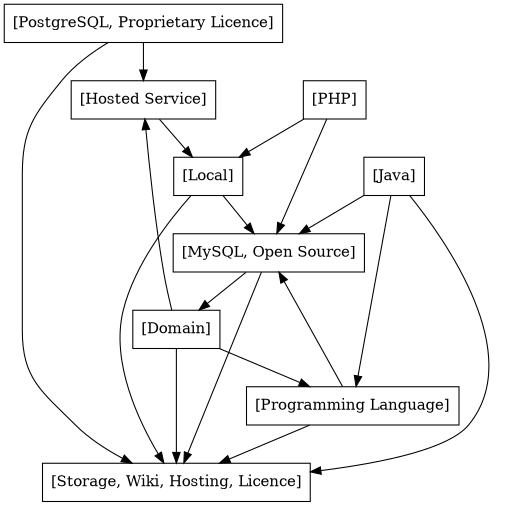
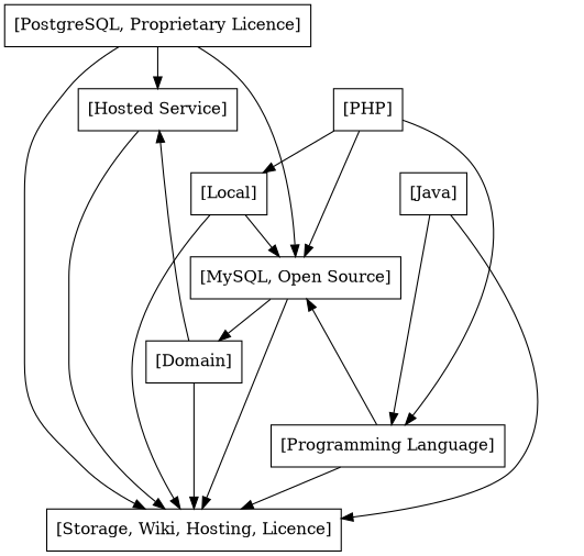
  digraph {
    fontname="DejaVu Serif"
    rankdir=TB
    node [fontname="DejaVu Serif" shape=box]
    edge [arrowhead=normal fontname="DejaVu Serif"]
    n1 [label="[PostgreSQL, Proprietary Licence]"]
    n2 [label="[Storage, Wiki, Hosting, Licence]"]
    n3 [label="[Hosted Service]"]
    n4 [label="[Domain]"]
    n5 [label="[MySQL, Open Source]"]
    n6 [label="[Local]"]
    n7 [label="[Programming Language]"]
    n8 [label="[Java]"]
    n9 [label="[PHP]"]
    n1 -> n2
    n1 -> n3
-   n3 -> n6
+   n3 -> n2
    n4 -> n2
    n4 -> n3
    n5 -> n2
    n5 -> n4
    n6 -> n2
    n6 -> n5
    n7 -> n2
    n7 -> n5
    n8 -> n2
-   n8 -> n5
+   n1 -> n5
    n8 -> n7
    n9 -> n5
    n9 -> n6
-   n4 -> n7
+   n9 -> n7
  }
